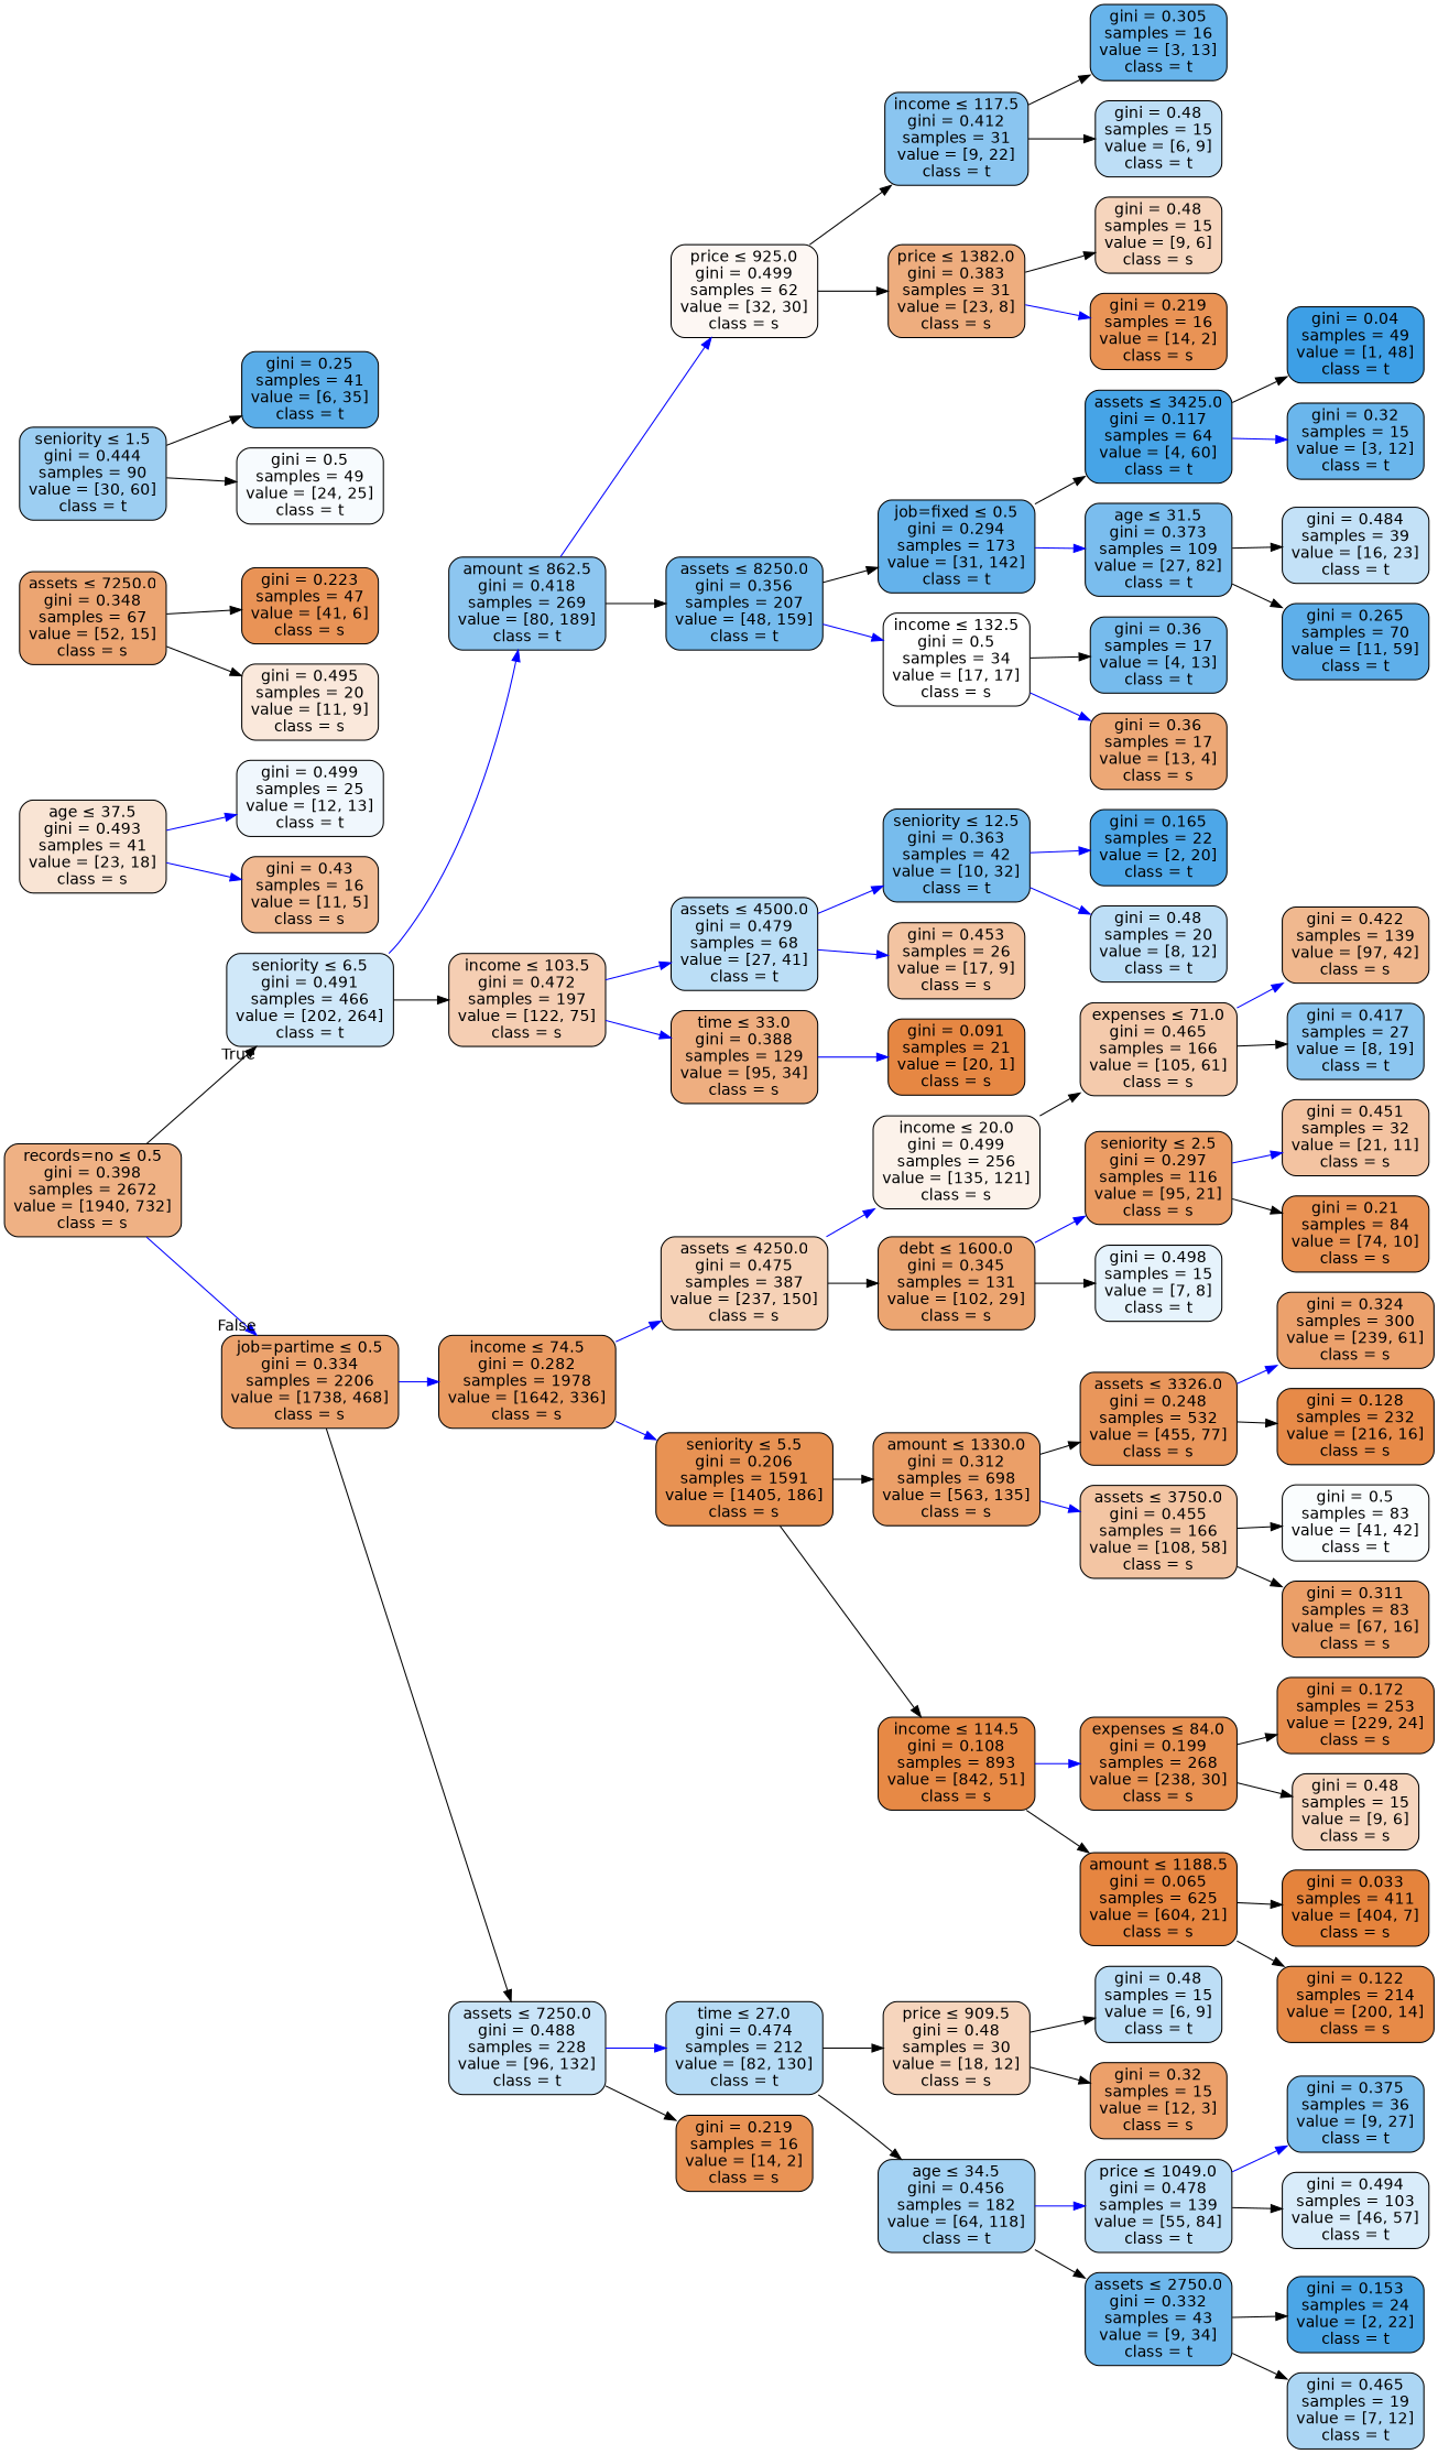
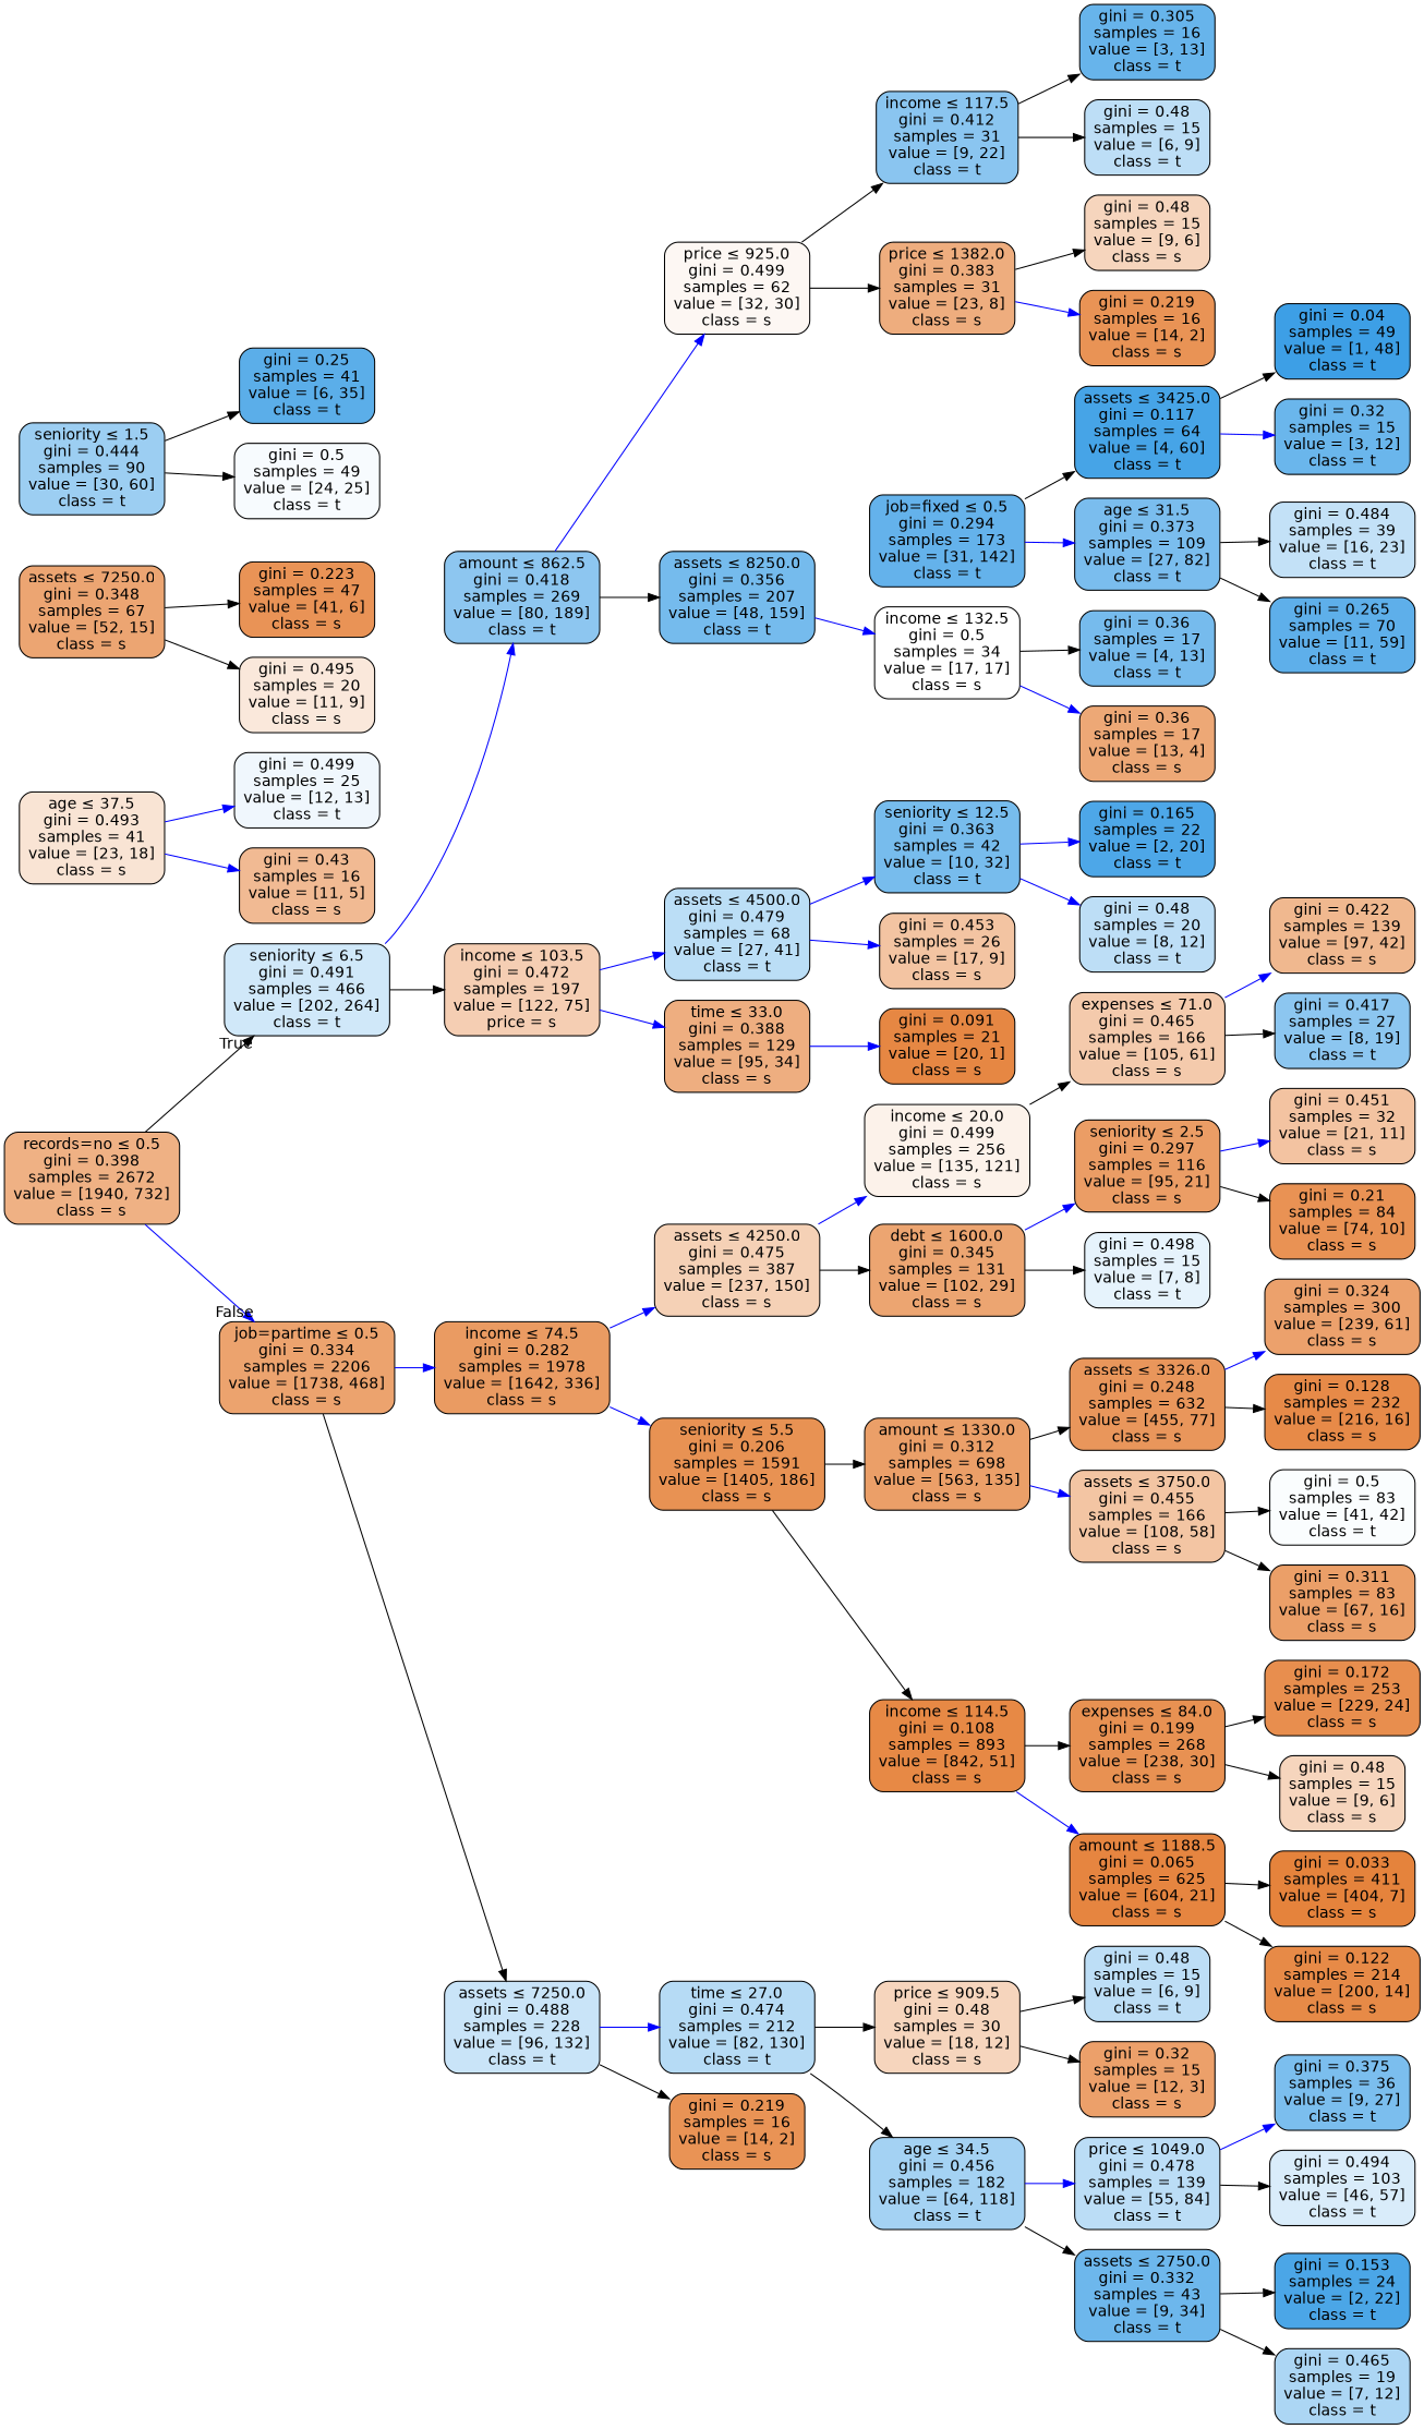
  digraph {
    rankdir=LR
    node [color=black fillcolor="#bddef6" fontname=helvetica shape=box style="filled, rounded"]
    edge [color=black fontname=helvetica]
    n1 [fillcolor="#efb184" label=<records=no &le; 0.5<br/>gini = 0.398<br/>samples = 2672<br/>value = [1940, 732]<br/>class = s>]
    n2 [fillcolor="#d0e8f9" label=<seniority &le; 6.5<br/>gini = 0.491<br/>samples = 466<br/>value = [202, 264]<br/>class = t>]
    n3 [fillcolor="#eca36e" label=<job=partime &le; 0.5<br/>gini = 0.334<br/>samples = 2206<br/>value = [1738, 468]<br/>class = s>]
    n4 [fillcolor="#8dc6f0" label=<amount &le; 862.5<br/>gini = 0.418<br/>samples = 269<br/>value = [80, 189]<br/>class = t>]
-   n5 [fillcolor="#f5ceb3" label=<income &le; 103.5<br/>gini = 0.472<br/>samples = 197<br/>value = [122, 75]<br/>class = s>]
+   n5 [fillcolor="#f5ceb3" label=<income &le; 103.5<br/>gini = 0.472<br/>samples = 197<br/>value = [122, 75]<br/>price = s>]
    n6 [fillcolor="#ea9b62" label=<income &le; 74.5<br/>gini = 0.282<br/>samples = 1978<br/>value = [1642, 336]<br/>class = s>]
    n7 [fillcolor="#c9e4f8" label=<assets &le; 7250.0<br/>gini = 0.488<br/>samples = 228<br/>value = [96, 132]<br/>class = t>]
    n8 [fillcolor="#fdf7f3" label=<price &le; 925.0<br/>gini = 0.499<br/>samples = 62<br/>value = [32, 30]<br/>class = s>]
    n9 [fillcolor="#75bbed" label=<assets &le; 8250.0<br/>gini = 0.356<br/>samples = 207<br/>value = [48, 159]<br/>class = t>]
    n10 [fillcolor="#bbdef6" label=<assets &le; 4500.0<br/>gini = 0.479<br/>samples = 68<br/>value = [27, 41]<br/>class = t>]
    n11 [fillcolor="#eeae80" label=<time &le; 33.0<br/>gini = 0.388<br/>samples = 129<br/>value = [95, 34]<br/>class = s>]
    n12 [fillcolor="#8ac5f0" label=<income &le; 117.5<br/>gini = 0.412<br/>samples = 31<br/>value = [9, 22]<br/>class = t>]
    n13 [fillcolor="#eead7e" label=<price &le; 1382.0<br/>gini = 0.383<br/>samples = 31<br/>value = [23, 8]<br/>class = s>]
    n14 [fillcolor="#64b2eb" label=<job=fixed &le; 0.5<br/>gini = 0.294<br/>samples = 173<br/>value = [31, 142]<br/>class = t>]
    n15 [fillcolor="#ffffff" label=<income &le; 132.5<br/>gini = 0.5<br/>samples = 34<br/>value = [17, 17]<br/>class = s>]
    n16 [fillcolor="#67b4eb" label=<gini = 0.305<br/>samples = 16<br/>value = [3, 13]<br/>class = t>]
    n17 [label=<gini = 0.48<br/>samples = 15<br/>value = [6, 9]<br/>class = t>]
    n18 [fillcolor="#f6d5bd" label=<gini = 0.48<br/>samples = 15<br/>value = [9, 6]<br/>class = s>]
    n19 [fillcolor="#e99355" label=<gini = 0.219<br/>samples = 16<br/>value = [14, 2]<br/>class = s>]
    n20 [fillcolor="#46a4e7" label=<assets &le; 3425.0<br/>gini = 0.117<br/>samples = 64<br/>value = [4, 60]<br/>class = t>]
    n21 [fillcolor="#7abdee" label=<age &le; 31.5<br/>gini = 0.373<br/>samples = 109<br/>value = [27, 82]<br/>class = t>]
    n22 [fillcolor="#76bbed" label=<gini = 0.36<br/>samples = 17<br/>value = [4, 13]<br/>class = t>]
    n23 [fillcolor="#eda876" label=<gini = 0.36<br/>samples = 17<br/>value = [13, 4]<br/>class = s>]
    n24 [fillcolor="#3d9fe6" label=<gini = 0.04<br/>samples = 49<br/>value = [1, 48]<br/>class = t>]
    n25 [fillcolor="#6ab6ec" label=<gini = 0.32<br/>samples = 15<br/>value = [3, 12]<br/>class = t>]
    n26 [fillcolor="#c3e1f7" label=<gini = 0.484<br/>samples = 39<br/>value = [16, 23]<br/>class = t>]
    n27 [fillcolor="#5eafea" label=<gini = 0.265<br/>samples = 70<br/>value = [11, 59]<br/>class = t>]
    n28 [fillcolor="#77bced" label=<seniority &le; 12.5<br/>gini = 0.363<br/>samples = 42<br/>value = [10, 32]<br/>class = t>]
    n29 [fillcolor="#f3c4a2" label=<gini = 0.453<br/>samples = 26<br/>value = [17, 9]<br/>class = s>]
    n30 [fillcolor="#e68743" label=<gini = 0.091<br/>samples = 21<br/>value = [20, 1]<br/>class = s>]
    n31 [fillcolor="#4da7e8" label=<gini = 0.165<br/>samples = 22<br/>value = [2, 20]<br/>class = t>]
    n32 [label=<gini = 0.48<br/>samples = 20<br/>value = [8, 12]<br/>class = t>]
    n33 [fillcolor="#f9e4d4" label=<age &le; 37.5<br/>gini = 0.493<br/>samples = 41<br/>value = [23, 18]<br/>class = s>]
    n34 [fillcolor="#f0f7fd" label=<gini = 0.499<br/>samples = 25<br/>value = [12, 13]<br/>class = t>]
    n35 [fillcolor="#f1ba93" label=<gini = 0.43<br/>samples = 16<br/>value = [11, 5]<br/>class = s>]
    n36 [fillcolor="#eca572" label=<assets &le; 7250.0<br/>gini = 0.348<br/>samples = 67<br/>value = [52, 15]<br/>class = s>]
    n37 [fillcolor="#e99356" label=<gini = 0.223<br/>samples = 47<br/>value = [41, 6]<br/>class = s>]
    n38 [fillcolor="#fae8db" label=<gini = 0.495<br/>samples = 20<br/>value = [11, 9]<br/>class = s>]
    n39 [fillcolor="#f5d1b6" label=<assets &le; 4250.0<br/>gini = 0.475<br/>samples = 387<br/>value = [237, 150]<br/>class = s>]
    n40 [fillcolor="#e89253" label=<seniority &le; 5.5<br/>gini = 0.206<br/>samples = 1591<br/>value = [1405, 186]<br/>class = s>]
    n41 [fillcolor="#b6dbf5" label=<time &le; 27.0<br/>gini = 0.474<br/>samples = 212<br/>value = [82, 130]<br/>class = t>]
    n42 [fillcolor="#e99355" label=<gini = 0.219<br/>samples = 16<br/>value = [14, 2]<br/>class = s>]
    n43 [fillcolor="#fcf2ea" label=<income &le; 20.0<br/>gini = 0.499<br/>samples = 256<br/>value = [135, 121]<br/>class = s>]
    n44 [fillcolor="#eca571" label=<debt &le; 1600.0<br/>gini = 0.345<br/>samples = 131<br/>value = [102, 29]<br/>class = s>]
    n45 [fillcolor="#eb9f68" label=<amount &le; 1330.0<br/>gini = 0.312<br/>samples = 698<br/>value = [563, 135]<br/>class = s>]
    n46 [fillcolor="#e78945" label=<income &le; 114.5<br/>gini = 0.108<br/>samples = 893<br/>value = [842, 51]<br/>class = s>]
    n47 [fillcolor="#f4caac" label=<expenses &le; 71.0<br/>gini = 0.465<br/>samples = 166<br/>value = [105, 61]<br/>class = s>]
    n48 [fillcolor="#eb9d65" label=<seniority &le; 2.5<br/>gini = 0.297<br/>samples = 116<br/>value = [95, 21]<br/>class = s>]
    n49 [fillcolor="#e6f3fc" label=<gini = 0.498<br/>samples = 15<br/>value = [7, 8]<br/>class = t>]
    n50 [fillcolor="#9ccef2" label=<seniority &le; 1.5<br/>gini = 0.444<br/>samples = 90<br/>value = [30, 60]<br/>class = t>]
    n51 [fillcolor="#5baee9" label=<gini = 0.25<br/>samples = 41<br/>value = [6, 35]<br/>class = t>]
    n52 [fillcolor="#f7fbfe" label=<gini = 0.5<br/>samples = 49<br/>value = [24, 25]<br/>class = t>]
    n53 [fillcolor="#f0b88f" label=<gini = 0.422<br/>samples = 139<br/>value = [97, 42]<br/>class = s>]
    n54 [fillcolor="#8cc6f0" label=<gini = 0.417<br/>samples = 27<br/>value = [8, 19]<br/>class = t>]
    n55 [fillcolor="#f3c3a1" label=<gini = 0.451<br/>samples = 32<br/>value = [21, 11]<br/>class = s>]
    n56 [fillcolor="#e99254" label=<gini = 0.21<br/>samples = 84<br/>value = [74, 10]<br/>class = s>]
-   n57 [fillcolor="#e9965b" label=<assets &le; 3326.0<br/>gini = 0.248<br/>samples = 532<br/>value = [455, 77]<br/>class = s>]
+   n57 [fillcolor="#e9965b" label=<assets &le; 3326.0<br/>gini = 0.248<br/>samples = 632<br/>value = [455, 77]<br/>class = s>]
    n58 [fillcolor="#f3c5a3" label=<assets &le; 3750.0<br/>gini = 0.455<br/>samples = 166<br/>value = [108, 58]<br/>class = s>]
    n59 [fillcolor="#e89152" label=<expenses &le; 84.0<br/>gini = 0.199<br/>samples = 268<br/>value = [238, 30]<br/>class = s>]
    n60 [fillcolor="#e68540" label=<amount &le; 1188.5<br/>gini = 0.065<br/>samples = 625<br/>value = [604, 21]<br/>class = s>]
    n61 [fillcolor="#eca16c" label=<gini = 0.324<br/>samples = 300<br/>value = [239, 61]<br/>class = s>]
    n62 [fillcolor="#e78a48" label=<gini = 0.128<br/>samples = 232<br/>value = [216, 16]<br/>class = s>]
    n63 [fillcolor="#fafdfe" label=<gini = 0.5<br/>samples = 83<br/>value = [41, 42]<br/>class = t>]
    n64 [fillcolor="#eb9f68" label=<gini = 0.311<br/>samples = 83<br/>value = [67, 16]<br/>class = s>]
    n65 [fillcolor="#e88e4e" label=<gini = 0.172<br/>samples = 253<br/>value = [229, 24]<br/>class = s>]
    n66 [fillcolor="#f6d5bd" label=<gini = 0.48<br/>samples = 15<br/>value = [9, 6]<br/>class = s>]
    n67 [fillcolor="#e5833c" label=<gini = 0.033<br/>samples = 411<br/>value = [404, 7]<br/>class = s>]
    n68 [fillcolor="#e78a47" label=<gini = 0.122<br/>samples = 214<br/>value = [200, 14]<br/>class = s>]
    n69 [fillcolor="#f6d5bd" label=<price &le; 909.5<br/>gini = 0.48<br/>samples = 30<br/>value = [18, 12]<br/>class = s>]
    n70 [fillcolor="#a4d2f3" label=<age &le; 34.5<br/>gini = 0.456<br/>samples = 182<br/>value = [64, 118]<br/>class = t>]
    n71 [label=<gini = 0.48<br/>samples = 15<br/>value = [6, 9]<br/>class = t>]
    n72 [fillcolor="#eca06a" label=<gini = 0.32<br/>samples = 15<br/>value = [12, 3]<br/>class = s>]
    n73 [fillcolor="#bbddf6" label=<price &le; 1049.0<br/>gini = 0.478<br/>samples = 139<br/>value = [55, 84]<br/>class = t>]
    n74 [fillcolor="#6db7ec" label=<assets &le; 2750.0<br/>gini = 0.332<br/>samples = 43<br/>value = [9, 34]<br/>class = t>]
    n75 [fillcolor="#7bbeee" label=<gini = 0.375<br/>samples = 36<br/>value = [9, 27]<br/>class = t>]
    n76 [fillcolor="#d9ecfa" label=<gini = 0.494<br/>samples = 103<br/>value = [46, 57]<br/>class = t>]
    n77 [fillcolor="#4ba6e7" label=<gini = 0.153<br/>samples = 24<br/>value = [2, 22]<br/>class = t>]
    n78 [fillcolor="#acd6f4" label=<gini = 0.465<br/>samples = 19<br/>value = [7, 12]<br/>class = t>]
    n1 -> n2 [headlabel=True labelangle=45 labeldistance=2.5]
    n1 -> n3 [color=blue headlabel=False labelangle=-45 labeldistance=2.5]
    n2 -> n4 [color=blue]
    n2 -> n5
    n3 -> n6 [color=blue]
    n3 -> n7
    n4 -> n8 [color=blue]
    n4 -> n9
    n5 -> n10 [color=blue]
    n5 -> n11 [color=blue]
    n6 -> n39 [color=blue]
    n6 -> n40 [color=blue]
    n7 -> n41 [color=blue]
    n7 -> n42
    n8 -> n12
    n8 -> n13
-   n9 -> n14
    n9 -> n15 [color=blue]
    n10 -> n28 [color=blue]
    n10 -> n29 [color=blue]
    n11 -> n30 [color=blue]
    n12 -> n16
    n12 -> n17
    n13 -> n18
    n13 -> n19 [color=blue]
    n14 -> n20
    n14 -> n21 [color=blue]
    n15 -> n22
    n15 -> n23 [color=blue]
    n20 -> n24
    n20 -> n25 [color=blue]
    n21 -> n26
    n21 -> n27
    n28 -> n31 [color=blue]
    n28 -> n32 [color=blue]
    n33 -> n34 [color=blue]
    n33 -> n35 [color=blue]
    n36 -> n37
    n36 -> n38
    n39 -> n43 [color=blue]
    n39 -> n44
    n40 -> n45
    n40 -> n46
    n41 -> n69
    n41 -> n70
    n43 -> n47
    n44 -> n48 [color=blue]
    n44 -> n49
    n45 -> n57
    n45 -> n58 [color=blue]
-   n46 -> n59 [color=blue]
-   n46 -> n60
+   n46 -> n59
+   n46 -> n60 [color=blue]
    n47 -> n53 [color=blue]
    n47 -> n54
    n48 -> n55 [color=blue]
    n48 -> n56
    n50 -> n51
    n50 -> n52
    n57 -> n61 [color=blue]
    n57 -> n62
    n58 -> n63
    n58 -> n64
    n59 -> n65
    n59 -> n66
    n60 -> n67
    n60 -> n68
    n69 -> n71
    n69 -> n72
    n70 -> n73 [color=blue]
    n70 -> n74
    n73 -> n75 [color=blue]
    n73 -> n76
    n74 -> n77
    n74 -> n78
  }
